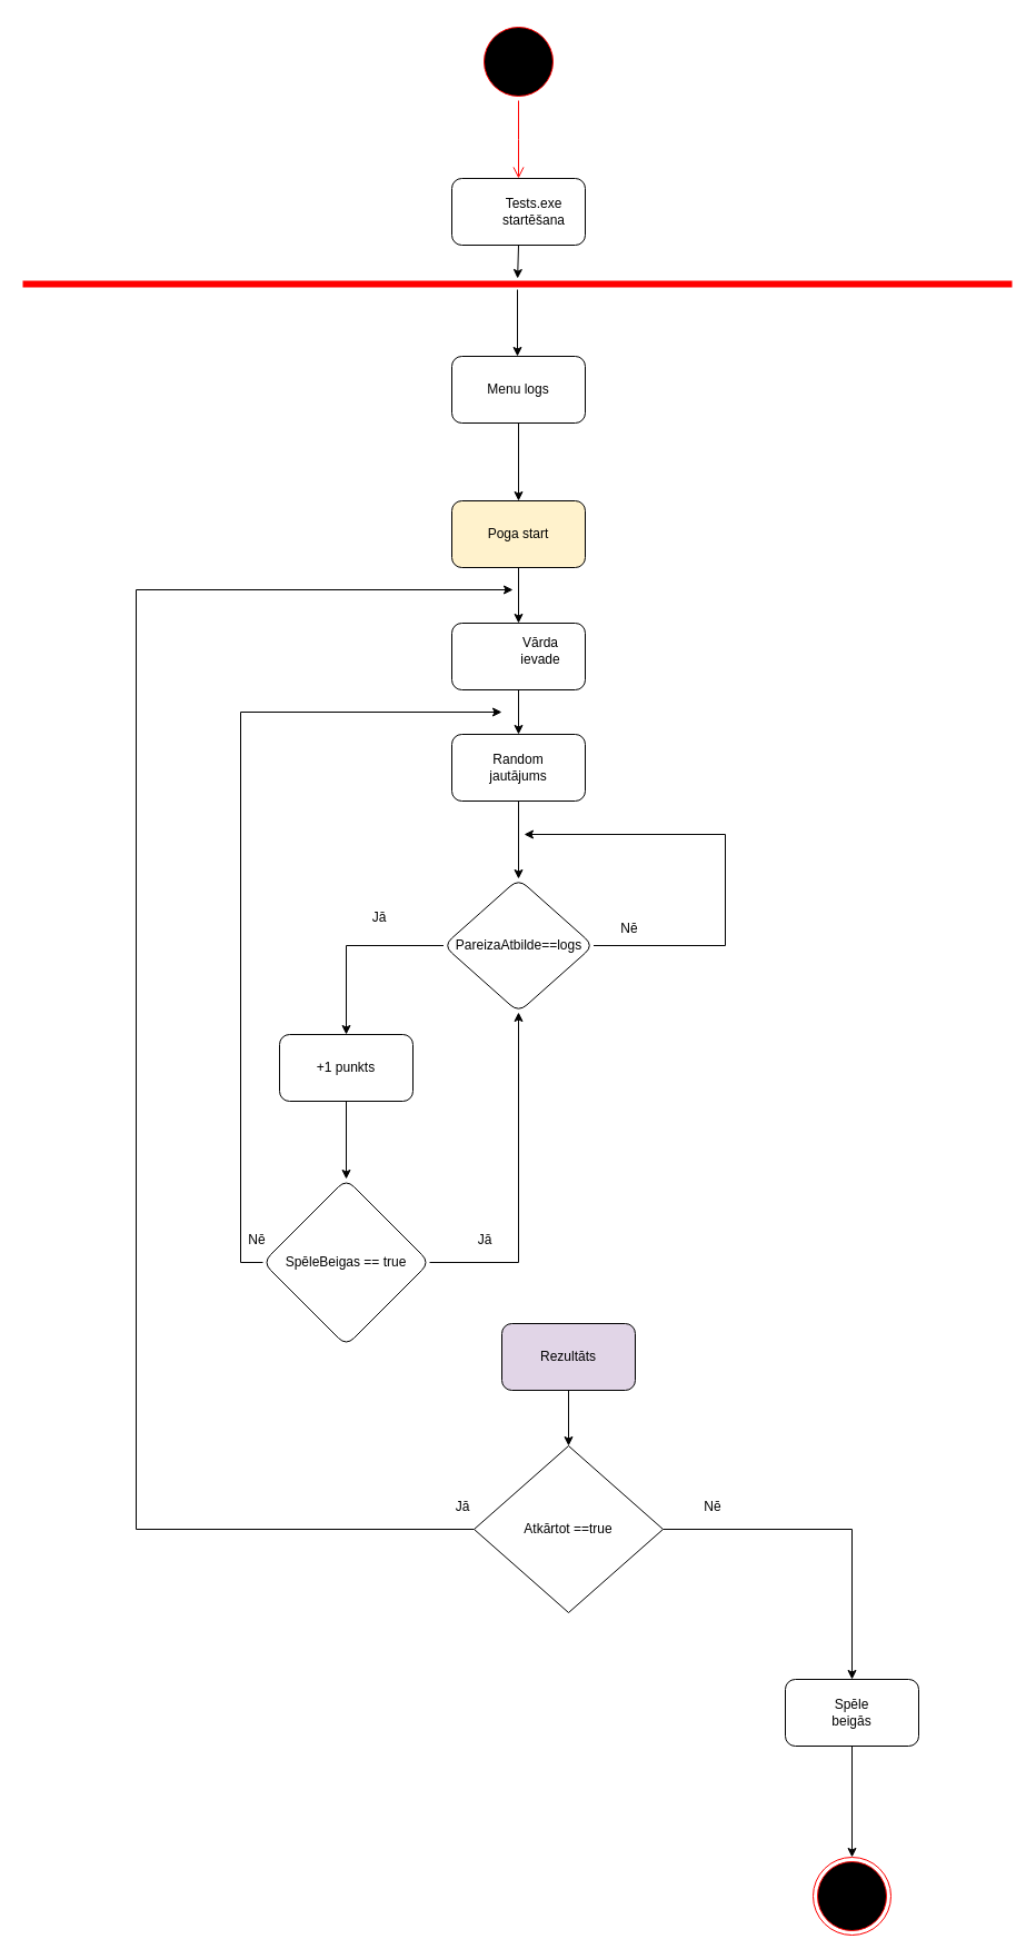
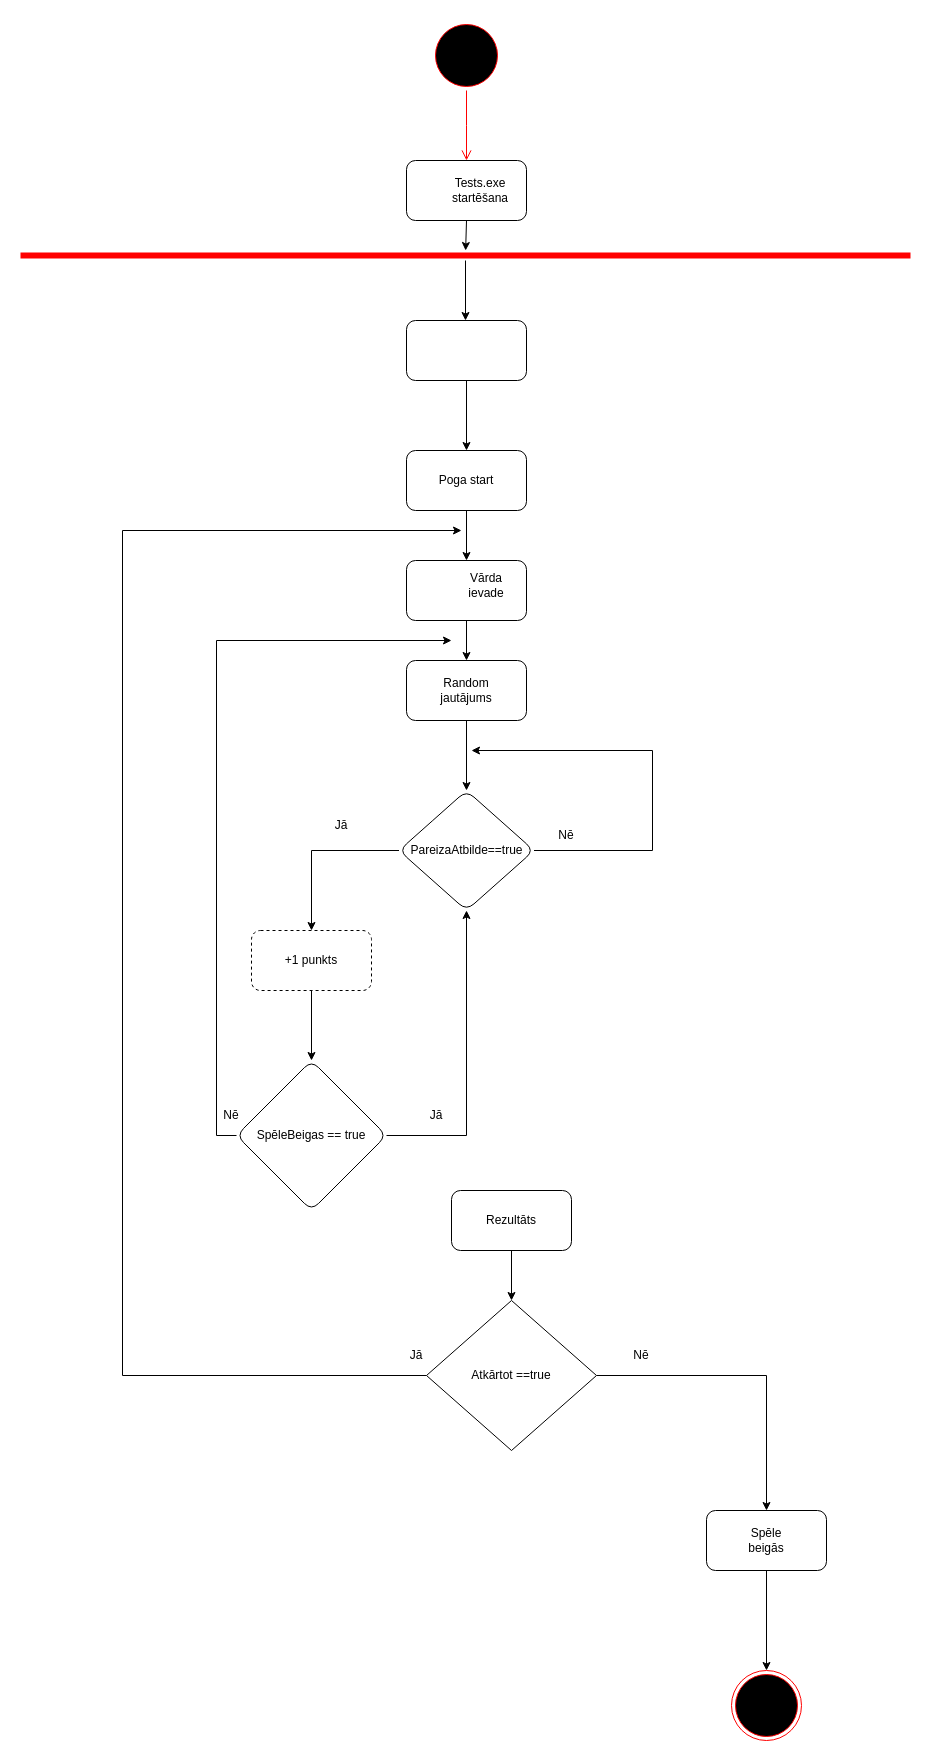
  <mxCell id="0" />
  <mxCell id="1" parent="0" />
  <mxCell id="2" value="" style="ellipse;html=1;shape=startState;fillColor=#000000;strokeColor=#ff0000;" vertex="1" parent="1"><mxGeometry x="431" y="20" width="70" height="70" as="geometry" /></mxCell>
  <mxCell id="3" value="" style="edgeStyle=orthogonalEdgeStyle;html=1;verticalAlign=bottom;endArrow=open;endSize=8;strokeColor=#ff0000;rounded=0;" edge="1" source="2" parent="1"><mxGeometry relative="1" as="geometry"><mxPoint x="466" y="160" as="targetPoint" /></mxGeometry></mxCell>
  <mxCell id="4" value="" style="rounded=1;whiteSpace=wrap;html=1;" vertex="1" parent="1"><mxGeometry x="406" y="160" width="120" height="60" as="geometry" /></mxCell>
  <mxCell id="5" value="Tests.exe&lt;br&gt;startēšana" style="text;html=1;strokeColor=none;fillColor=none;align=center;verticalAlign=middle;whiteSpace=wrap;rounded=0;" vertex="1" parent="1"><mxGeometry x="450" y="175" width="60" height="30" as="geometry" /></mxCell>
  <mxCell id="6" value="" style="shape=line;html=1;strokeWidth=6;strokeColor=#ff0000;" vertex="1" parent="1"><mxGeometry x="20" y="250" width="890" height="10" as="geometry" /></mxCell>
  <mxCell id="7" value="" style="endArrow=classic;html=1;rounded=0;exitX=0.5;exitY=1;exitDx=0;exitDy=0;" edge="1" parent="1" source="4" target="6"><mxGeometry width="50" height="50" relative="1" as="geometry"><mxPoint x="511" y="280" as="sourcePoint" /><mxPoint x="561" y="230" as="targetPoint" /></mxGeometry></mxCell>
  <mxCell id="8" value="" style="endArrow=classic;html=1;rounded=0;" edge="1" parent="1"><mxGeometry width="50" height="50" relative="1" as="geometry"><mxPoint x="465" y="260" as="sourcePoint" /><mxPoint x="465" y="320" as="targetPoint" /></mxGeometry></mxCell>
  <mxCell id="9" value="" style="rounded=1;whiteSpace=wrap;html=1;" vertex="1" parent="1"><mxGeometry x="406" y="320" width="120" height="60" as="geometry" /></mxCell>
- <mxCell id="10" value="Menu logs" style="text;html=1;strokeColor=none;fillColor=none;align=center;verticalAlign=middle;whiteSpace=wrap;rounded=0;" vertex="1" parent="1"><mxGeometry x="436" y="335" width="60" height="30" as="geometry" /></mxCell>
  <mxCell id="11" value="" style="endArrow=classic;html=1;rounded=0;exitX=0.5;exitY=1;exitDx=0;exitDy=0;" edge="1" parent="1" source="9"><mxGeometry width="50" height="50" relative="1" as="geometry"><mxPoint x="591" y="420" as="sourcePoint" /><mxPoint x="466" y="450" as="targetPoint" /></mxGeometry></mxCell>
  <mxCell id="12" value="" style="edgeStyle=orthogonalEdgeStyle;rounded=0;orthogonalLoop=1;jettySize=auto;html=1;" edge="1" parent="1" source="13" target="15"><mxGeometry relative="1" as="geometry" /></mxCell>
- <mxCell id="13" value="Poga start" style="rounded=1;whiteSpace=wrap;html=1;fillColor=#fff2cc;" vertex="1" parent="1"><mxGeometry x="406" y="450" width="120" height="60" as="geometry" /></mxCell>
+ <mxCell id="13" value="Poga start" style="rounded=1;whiteSpace=wrap;html=1;" vertex="1" parent="1"><mxGeometry x="406" y="450" width="120" height="60" as="geometry" /></mxCell>
  <mxCell id="14" value="" style="edgeStyle=orthogonalEdgeStyle;rounded=0;orthogonalLoop=1;jettySize=auto;html=1;" edge="1" parent="1" source="15" target="18"><mxGeometry relative="1" as="geometry" /></mxCell>
  <mxCell id="15" value="" style="rounded=1;whiteSpace=wrap;html=1;" vertex="1" parent="1"><mxGeometry x="406" y="560" width="120" height="60" as="geometry" /></mxCell>
  <mxCell id="16" value="Vārda ievade" style="text;html=1;strokeColor=none;fillColor=none;align=center;verticalAlign=middle;whiteSpace=wrap;rounded=0;" vertex="1" parent="1"><mxGeometry x="456" y="570" width="60" height="30" as="geometry" /></mxCell>
  <mxCell id="17" value="" style="edgeStyle=orthogonalEdgeStyle;rounded=0;orthogonalLoop=1;jettySize=auto;html=1;" edge="1" parent="1" source="18" target="22"><mxGeometry relative="1" as="geometry" /></mxCell>
  <mxCell id="18" value="" style="rounded=1;whiteSpace=wrap;html=1;" vertex="1" parent="1"><mxGeometry x="406" y="660" width="120" height="60" as="geometry" /></mxCell>
  <mxCell id="19" value="Random jautājums" style="text;html=1;strokeColor=none;fillColor=none;align=center;verticalAlign=middle;whiteSpace=wrap;rounded=0;" vertex="1" parent="1"><mxGeometry x="436" y="675" width="60" height="30" as="geometry" /></mxCell>
  <mxCell id="20" style="edgeStyle=orthogonalEdgeStyle;rounded=0;orthogonalLoop=1;jettySize=auto;html=1;entryX=0.5;entryY=0;entryDx=0;entryDy=0;" edge="1" parent="1" source="22" target="24"><mxGeometry relative="1" as="geometry"><mxPoint x="291" y="880" as="targetPoint" /></mxGeometry></mxCell>
  <mxCell id="21" style="edgeStyle=orthogonalEdgeStyle;rounded=0;orthogonalLoop=1;jettySize=auto;html=1;" edge="1" parent="1" source="22"><mxGeometry relative="1" as="geometry"><mxPoint x="471" y="750" as="targetPoint" /><Array as="points"><mxPoint x="652" y="850" /></Array></mxGeometry></mxCell>
- <mxCell id="22" value="PareizaAtbilde==logs" style="rhombus;whiteSpace=wrap;html=1;rounded=1;" vertex="1" parent="1"><mxGeometry x="398.5" y="790" width="135" height="120" as="geometry" /></mxCell>
+ <mxCell id="22" value="PareizaAtbilde==true" style="rhombus;whiteSpace=wrap;html=1;rounded=1;" vertex="1" parent="1"><mxGeometry x="398.5" y="790" width="135" height="120" as="geometry" /></mxCell>
  <mxCell id="23" value="" style="edgeStyle=orthogonalEdgeStyle;rounded=0;orthogonalLoop=1;jettySize=auto;html=1;" edge="1" parent="1" source="24" target="28"><mxGeometry relative="1" as="geometry" /></mxCell>
- <mxCell id="24" value="+1 punkts" style="rounded=1;whiteSpace=wrap;html=1;" vertex="1" parent="1"><mxGeometry x="251" y="930" width="120" height="60" as="geometry" /></mxCell>
+ <mxCell id="24" value="+1 punkts" style="rounded=1;whiteSpace=wrap;html=1;dashed=1;" vertex="1" parent="1"><mxGeometry x="251" y="930" width="120" height="60" as="geometry" /></mxCell>
  <mxCell id="25" value="Jā" style="text;html=1;strokeColor=none;fillColor=none;align=center;verticalAlign=middle;whiteSpace=wrap;rounded=0;" vertex="1" parent="1"><mxGeometry x="311" y="810" width="60" height="30" as="geometry" /></mxCell>
  <mxCell id="26" style="edgeStyle=orthogonalEdgeStyle;rounded=0;orthogonalLoop=1;jettySize=auto;html=1;" edge="1" parent="1" source="28"><mxGeometry relative="1" as="geometry"><mxPoint x="451" y="640" as="targetPoint" /><Array as="points"><mxPoint x="216" y="1135" /><mxPoint x="216" y="640" /></Array></mxGeometry></mxCell>
  <mxCell id="27" style="edgeStyle=orthogonalEdgeStyle;rounded=0;orthogonalLoop=1;jettySize=auto;html=1;" edge="1" parent="1" source="28" target="22"><mxGeometry relative="1" as="geometry" /></mxCell>
  <mxCell id="28" value="SpēleBeigas == true" style="rhombus;whiteSpace=wrap;html=1;rounded=1;" vertex="1" parent="1"><mxGeometry x="236" y="1060" width="150" height="150" as="geometry" /></mxCell>
  <mxCell id="29" value="Nē" style="text;html=1;strokeColor=none;fillColor=none;align=center;verticalAlign=middle;whiteSpace=wrap;rounded=0;" vertex="1" parent="1"><mxGeometry x="201" y="1100" width="60" height="30" as="geometry" /></mxCell>
  <mxCell id="30" value="" style="edgeStyle=orthogonalEdgeStyle;rounded=0;orthogonalLoop=1;jettySize=auto;html=1;" edge="1" parent="1" source="31" target="35"><mxGeometry relative="1" as="geometry"><mxPoint x="511" y="1330" as="targetPoint" /></mxGeometry></mxCell>
- <mxCell id="31" value="Rezultāts" style="rounded=1;whiteSpace=wrap;html=1;fillColor=#e1d5e7;" vertex="1" parent="1"><mxGeometry x="451" y="1190" width="120" height="60" as="geometry" /></mxCell>
+ <mxCell id="31" value="Rezultāts" style="rounded=1;whiteSpace=wrap;html=1;" vertex="1" parent="1"><mxGeometry x="451" y="1190" width="120" height="60" as="geometry" /></mxCell>
  <mxCell id="32" value="Jā" style="text;html=1;strokeColor=none;fillColor=none;align=center;verticalAlign=middle;whiteSpace=wrap;rounded=0;" vertex="1" parent="1"><mxGeometry x="406" y="1100" width="60" height="30" as="geometry" /></mxCell>
  <mxCell id="33" style="edgeStyle=orthogonalEdgeStyle;rounded=0;orthogonalLoop=1;jettySize=auto;html=1;" edge="1" parent="1" source="35"><mxGeometry relative="1" as="geometry"><mxPoint x="461" y="530" as="targetPoint" /><Array as="points"><mxPoint x="122" y="1375" /></Array></mxGeometry></mxCell>
  <mxCell id="34" style="edgeStyle=orthogonalEdgeStyle;rounded=0;orthogonalLoop=1;jettySize=auto;html=1;entryX=0.5;entryY=0;entryDx=0;entryDy=0;" edge="1" parent="1" source="35" target="41"><mxGeometry relative="1" as="geometry" /></mxCell>
  <mxCell id="35" value="" style="rhombus;whiteSpace=wrap;html=1;" vertex="1" parent="1"><mxGeometry x="426" y="1300" width="170" height="150" as="geometry" /></mxCell>
  <mxCell id="36" value="Atkārtot ==true" style="text;html=1;strokeColor=none;fillColor=none;align=center;verticalAlign=middle;whiteSpace=wrap;rounded=0;" vertex="1" parent="1"><mxGeometry x="466" y="1360" width="90" height="30" as="geometry" /></mxCell>
  <mxCell id="37" value="Jā" style="text;html=1;strokeColor=none;fillColor=none;align=center;verticalAlign=middle;whiteSpace=wrap;rounded=0;" vertex="1" parent="1"><mxGeometry x="386" y="1340" width="60" height="30" as="geometry" /></mxCell>
  <mxCell id="38" value="" style="ellipse;html=1;shape=endState;fillColor=#000000;strokeColor=#ff0000;" vertex="1" parent="1"><mxGeometry x="731" y="1670" width="70" height="70" as="geometry" /></mxCell>
  <mxCell id="39" value="Nē" style="text;html=1;strokeColor=none;fillColor=none;align=center;verticalAlign=middle;whiteSpace=wrap;rounded=0;" vertex="1" parent="1"><mxGeometry x="611" y="1340" width="60" height="30" as="geometry" /></mxCell>
  <mxCell id="40" value="" style="edgeStyle=orthogonalEdgeStyle;rounded=0;orthogonalLoop=1;jettySize=auto;html=1;" edge="1" parent="1" source="41" target="38"><mxGeometry relative="1" as="geometry" /></mxCell>
  <mxCell id="41" value="" style="rounded=1;whiteSpace=wrap;html=1;" vertex="1" parent="1"><mxGeometry x="706" y="1510" width="120" height="60" as="geometry" /></mxCell>
  <mxCell id="42" value="Spēle beigās" style="text;html=1;strokeColor=none;fillColor=none;align=center;verticalAlign=middle;whiteSpace=wrap;rounded=0;" vertex="1" parent="1"><mxGeometry x="736" y="1525" width="60" height="30" as="geometry" /></mxCell>
  <mxCell id="43" value="Nē" style="text;html=1;strokeColor=none;fillColor=none;align=center;verticalAlign=middle;whiteSpace=wrap;rounded=0;" vertex="1" parent="1"><mxGeometry x="536" y="820" width="60" height="30" as="geometry" /></mxCell>
